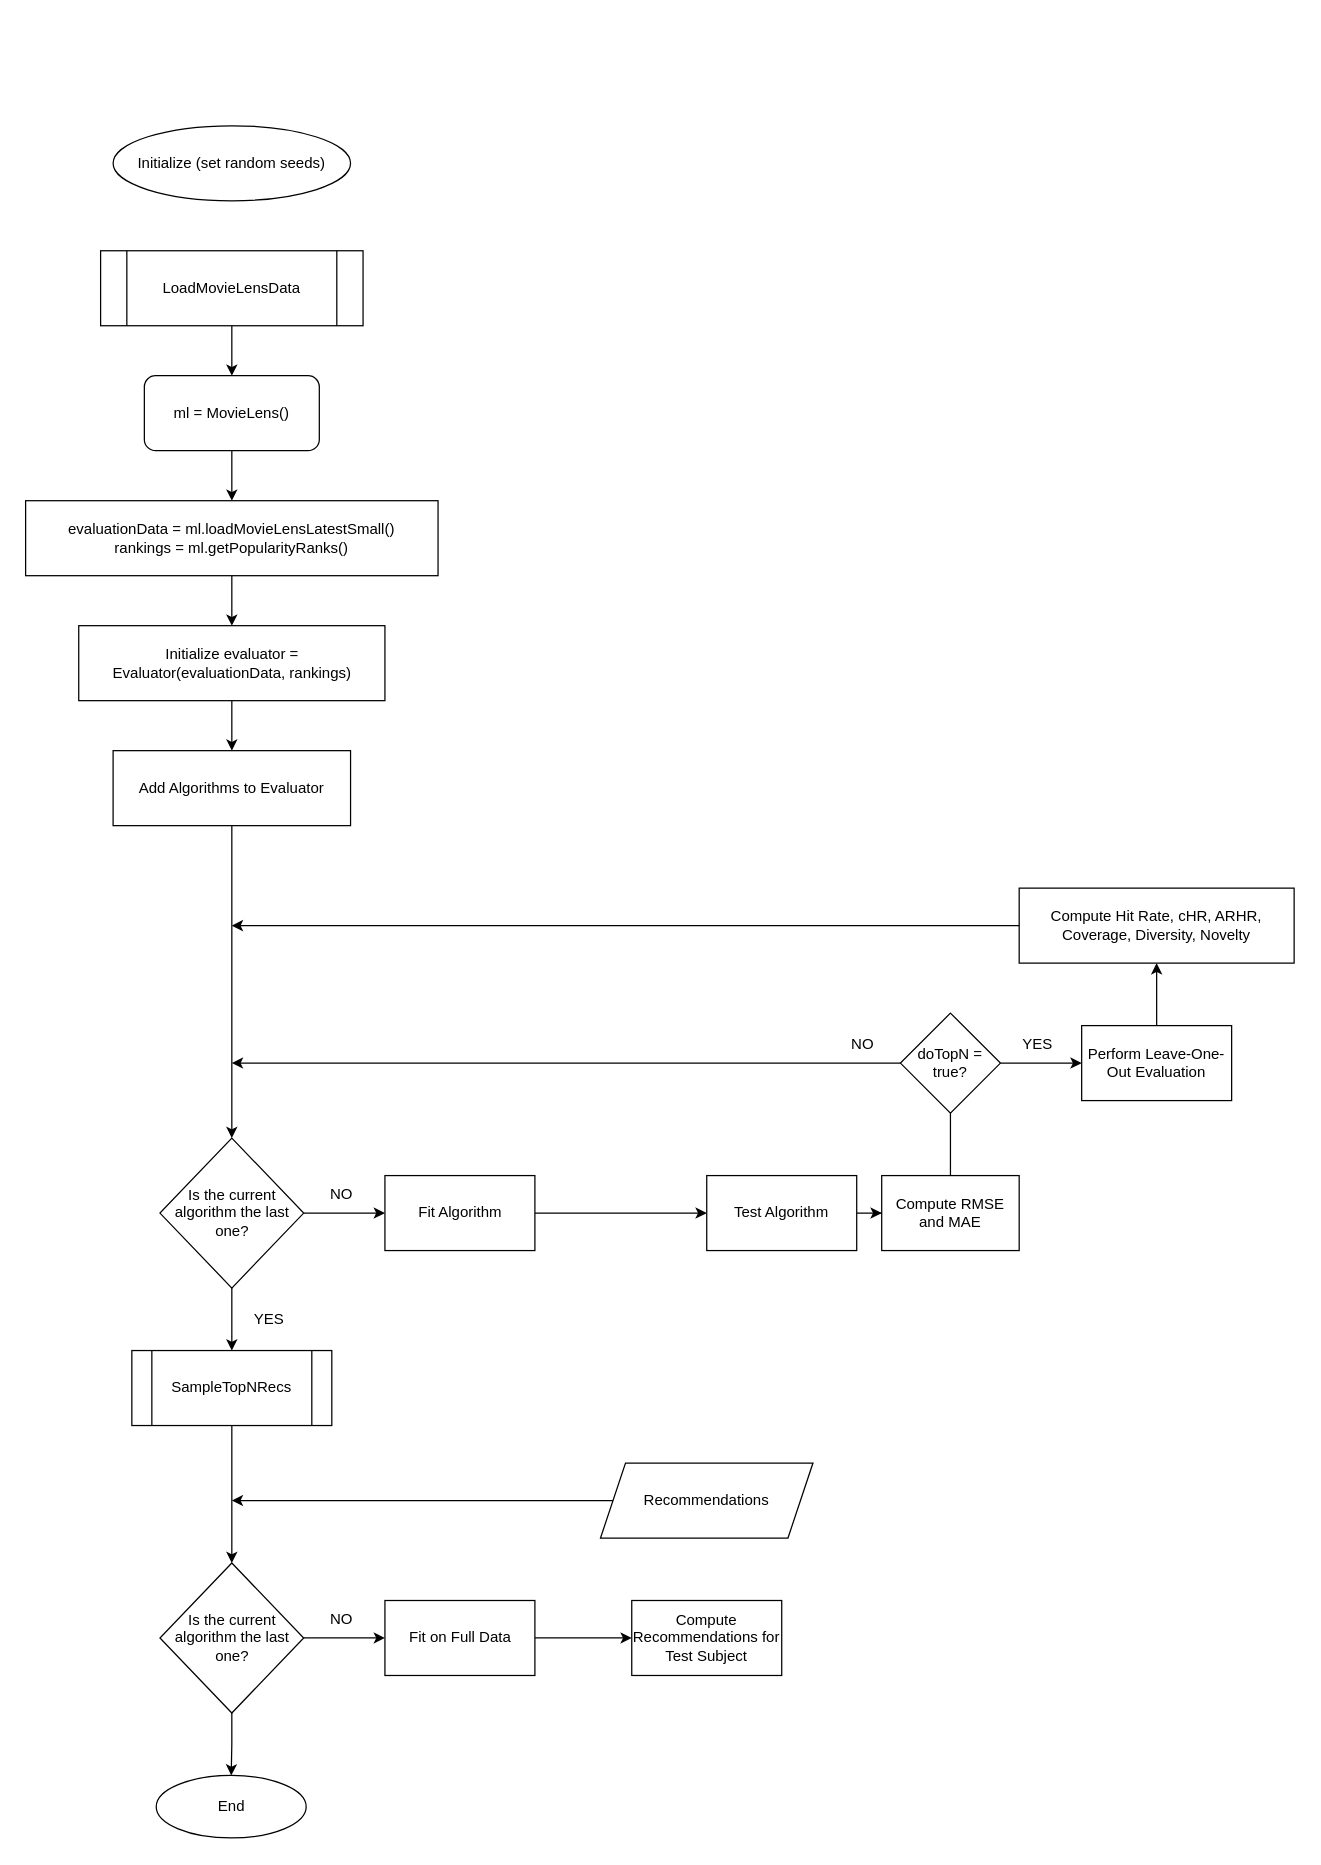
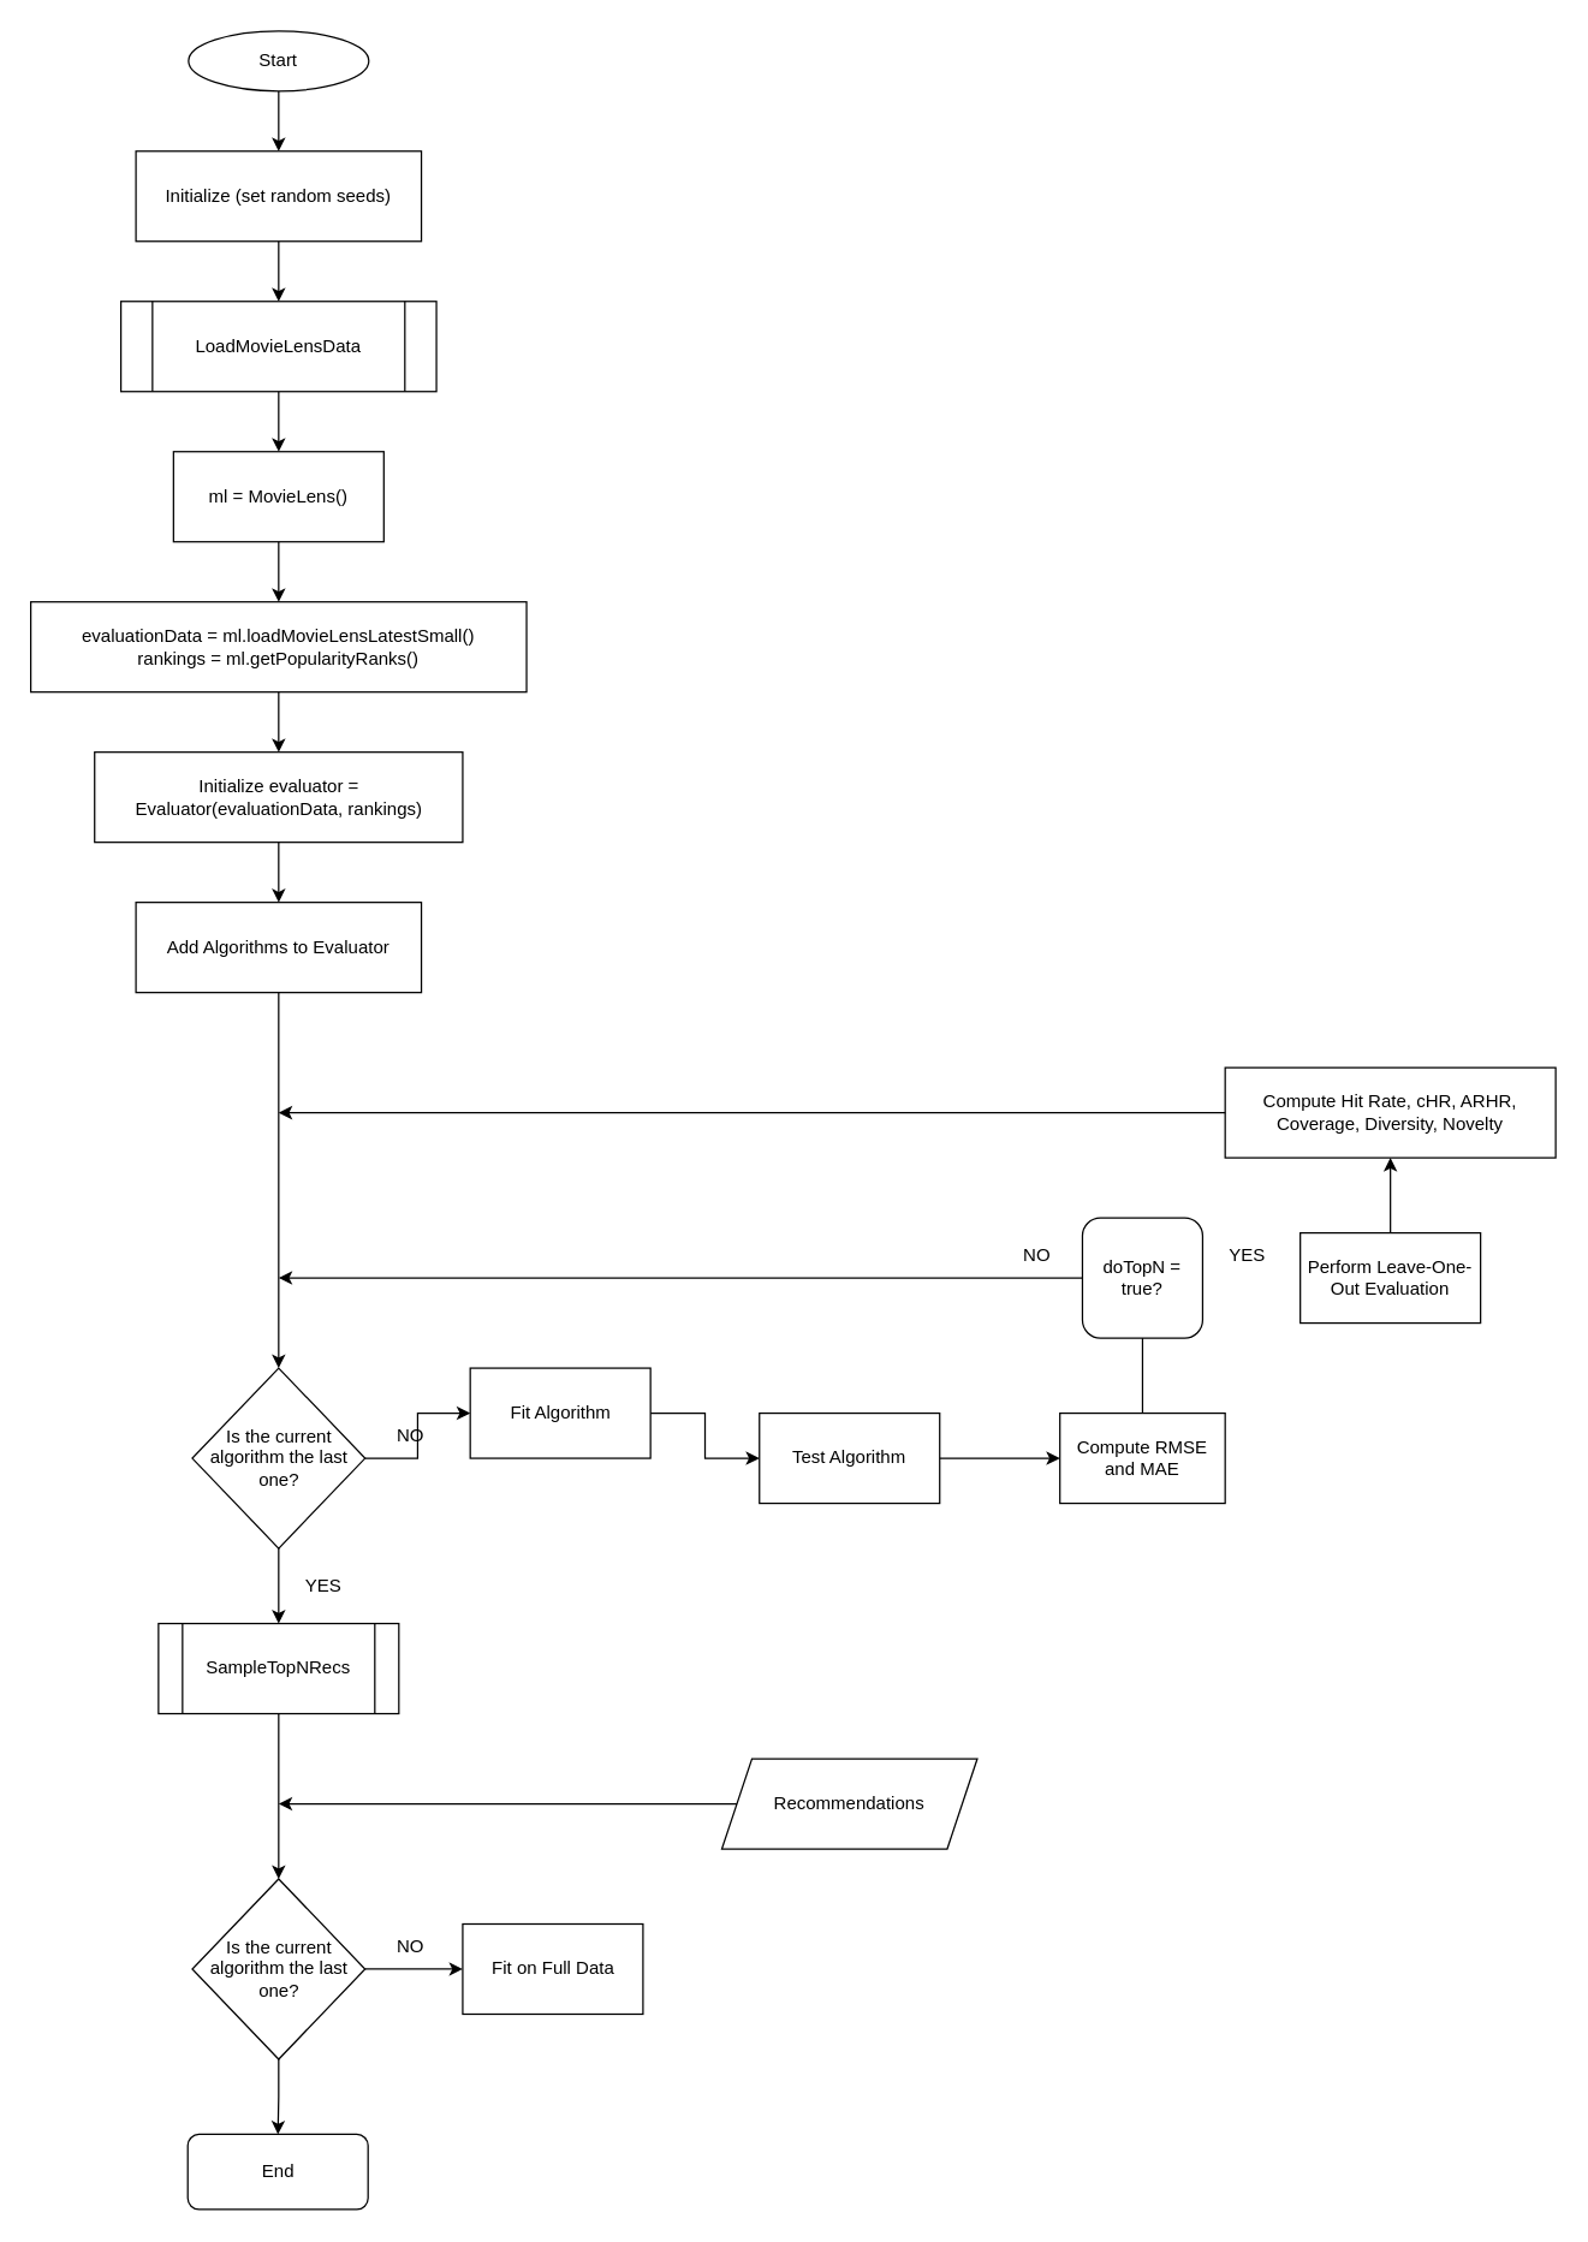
  <mxCell id="0" />
  <mxCell id="1" parent="0" />
- <mxCell id="4" value="End" style="ellipse;whiteSpace=wrap;html=1;" vertex="1" parent="1"><mxGeometry x="124.5" y="1420" width="120" height="50" as="geometry" /></mxCell>
- <mxCell id="6" value="Initialize (set random seeds)" style="ellipse;whiteSpace=wrap;html=1;" vertex="1" parent="1"><mxGeometry x="90" y="100" width="190" height="60" as="geometry" /></mxCell>
+ <mxCell id="2" value="" style="edgeStyle=orthogonalEdgeStyle;rounded=0;orthogonalLoop=1;jettySize=auto;html=1;" edge="1" parent="1" source="3" target="6"><mxGeometry relative="1" as="geometry" /></mxCell>
+ <mxCell id="3" value="Start" style="ellipse;whiteSpace=wrap;html=1;" vertex="1" parent="1"><mxGeometry x="125" y="20" width="120" height="40" as="geometry" /></mxCell>
+ <mxCell id="4" value="End" style="whiteSpace=wrap;html=1;rounded=1;" vertex="1" parent="1"><mxGeometry x="124.5" y="1420" width="120" height="50" as="geometry" /></mxCell>
+ <mxCell id="5" value="" style="edgeStyle=orthogonalEdgeStyle;rounded=0;orthogonalLoop=1;jettySize=auto;html=1;" edge="1" parent="1" source="6" target="8"><mxGeometry relative="1" as="geometry" /></mxCell>
+ <mxCell id="6" value="Initialize (set random seeds)" style="rounded=0;whiteSpace=wrap;html=1;" vertex="1" parent="1"><mxGeometry x="90" y="100" width="190" height="60" as="geometry" /></mxCell>
  <mxCell id="7" value="" style="edgeStyle=orthogonalEdgeStyle;rounded=0;orthogonalLoop=1;jettySize=auto;html=1;" edge="1" parent="1" source="8" target="10"><mxGeometry relative="1" as="geometry" /></mxCell>
  <mxCell id="8" value="LoadMovieLensData" style="shape=process;whiteSpace=wrap;html=1;backgroundOutline=1;" vertex="1" parent="1"><mxGeometry x="80" y="200" width="210" height="60" as="geometry" /></mxCell>
  <mxCell id="9" style="edgeStyle=orthogonalEdgeStyle;rounded=0;orthogonalLoop=1;jettySize=auto;html=1;" edge="1" parent="1" source="10" target="12"><mxGeometry relative="1" as="geometry" /></mxCell>
- <mxCell id="10" value="ml = MovieLens()" style="whiteSpace=wrap;html=1;rounded=1;" vertex="1" parent="1"><mxGeometry x="115" y="300" width="140" height="60" as="geometry" /></mxCell>
+ <mxCell id="10" value="ml = MovieLens()" style="rounded=0;whiteSpace=wrap;html=1;" vertex="1" parent="1"><mxGeometry x="115" y="300" width="140" height="60" as="geometry" /></mxCell>
  <mxCell id="11" value="" style="edgeStyle=orthogonalEdgeStyle;rounded=0;orthogonalLoop=1;jettySize=auto;html=1;" edge="1" parent="1" source="12" target="14"><mxGeometry relative="1" as="geometry" /></mxCell>
  <mxCell id="12" value="evaluationData = ml.loadMovieLensLatestSmall()&lt;div&gt;rankings = ml.getPopularityRanks()&lt;br&gt;&lt;/div&gt;" style="rounded=0;whiteSpace=wrap;html=1;" vertex="1" parent="1"><mxGeometry x="20" y="400" width="330" height="60" as="geometry" /></mxCell>
  <mxCell id="13" value="" style="edgeStyle=orthogonalEdgeStyle;rounded=0;orthogonalLoop=1;jettySize=auto;html=1;" edge="1" parent="1" source="14" target="16"><mxGeometry relative="1" as="geometry" /></mxCell>
  <mxCell id="14" value="Initialize evaluator = Evaluator(evaluationData, rankings)" style="rounded=0;whiteSpace=wrap;html=1;" vertex="1" parent="1"><mxGeometry x="62.5" y="500" width="245" height="60" as="geometry" /></mxCell>
  <mxCell id="15" value="" style="edgeStyle=orthogonalEdgeStyle;rounded=0;orthogonalLoop=1;jettySize=auto;html=1;" edge="1" parent="1" source="16" target="19"><mxGeometry relative="1" as="geometry" /></mxCell>
  <mxCell id="16" value="Add Algorithms to Evaluator" style="rounded=0;whiteSpace=wrap;html=1;" vertex="1" parent="1"><mxGeometry x="90" y="600" width="190" height="60" as="geometry" /></mxCell>
  <mxCell id="17" value="" style="edgeStyle=orthogonalEdgeStyle;rounded=0;orthogonalLoop=1;jettySize=auto;html=1;" edge="1" parent="1" source="19" target="21"><mxGeometry relative="1" as="geometry" /></mxCell>
  <mxCell id="18" value="" style="edgeStyle=orthogonalEdgeStyle;rounded=0;orthogonalLoop=1;jettySize=auto;html=1;" edge="1" parent="1" source="19" target="37"><mxGeometry relative="1" as="geometry" /></mxCell>
  <mxCell id="19" value="Is the current algorithm the last one?" style="rhombus;whiteSpace=wrap;html=1;" vertex="1" parent="1"><mxGeometry x="127.5" y="910" width="115" height="120" as="geometry" /></mxCell>
  <mxCell id="20" style="edgeStyle=orthogonalEdgeStyle;rounded=0;orthogonalLoop=1;jettySize=auto;html=1;entryX=0;entryY=0.5;entryDx=0;entryDy=0;" edge="1" parent="1" source="21" target="23"><mxGeometry relative="1" as="geometry" /></mxCell>
- <mxCell id="21" value="Fit Algorithm" style="rounded=0;whiteSpace=wrap;html=1;" vertex="1" parent="1"><mxGeometry x="307.5" y="940" width="120" height="60" as="geometry" /></mxCell>
+ <mxCell id="21" value="Fit Algorithm" style="rounded=0;whiteSpace=wrap;html=1;" vertex="1" parent="1"><mxGeometry x="312.5" y="910" width="120" height="60" as="geometry" /></mxCell>
  <mxCell id="22" style="edgeStyle=orthogonalEdgeStyle;rounded=0;orthogonalLoop=1;jettySize=auto;html=1;" edge="1" parent="1" source="23" target="25"><mxGeometry relative="1" as="geometry" /></mxCell>
- <mxCell id="23" value="Test Algorithm" style="rounded=0;whiteSpace=wrap;html=1;" vertex="1" parent="1"><mxGeometry x="565" y="940" width="120" height="60" as="geometry" /></mxCell>
+ <mxCell id="23" value="Test Algorithm" style="rounded=0;whiteSpace=wrap;html=1;" vertex="1" parent="1"><mxGeometry x="505" y="940" width="120" height="60" as="geometry" /></mxCell>
  <mxCell id="24" style="edgeStyle=orthogonalEdgeStyle;rounded=0;orthogonalLoop=1;jettySize=auto;html=1;entryX=0.5;entryY=1;entryDx=0;entryDy=0;endArrow=none;" edge="1" parent="1" source="25" target="27"><mxGeometry relative="1" as="geometry" /></mxCell>
  <mxCell id="25" value="Compute RMSE and MAE" style="rounded=0;whiteSpace=wrap;html=1;" vertex="1" parent="1"><mxGeometry x="705" y="940" width="110" height="60" as="geometry" /></mxCell>
- <mxCell id="26" value="" style="edgeStyle=orthogonalEdgeStyle;rounded=0;orthogonalLoop=1;jettySize=auto;html=1;" edge="1" parent="1" source="27" target="29"><mxGeometry relative="1" as="geometry" /></mxCell>
- <mxCell id="27" value="doTopN = true?" style="rhombus;whiteSpace=wrap;html=1;" vertex="1" parent="1"><mxGeometry x="720" y="810" width="80" height="80" as="geometry" /></mxCell>
+ <mxCell id="27" value="doTopN = true?" style="whiteSpace=wrap;html=1;rounded=1;" vertex="1" parent="1"><mxGeometry x="720" y="810" width="80" height="80" as="geometry" /></mxCell>
  <mxCell id="28" style="edgeStyle=orthogonalEdgeStyle;rounded=0;orthogonalLoop=1;jettySize=auto;html=1;entryX=0.5;entryY=1;entryDx=0;entryDy=0;" edge="1" parent="1" source="29" target="30"><mxGeometry relative="1" as="geometry" /></mxCell>
  <mxCell id="29" value="Perform Leave-One-Out Evaluation" style="rounded=0;whiteSpace=wrap;html=1;" vertex="1" parent="1"><mxGeometry x="865" y="820" width="120" height="60" as="geometry" /></mxCell>
  <mxCell id="30" value="Compute Hit Rate, cHR, ARHR, Coverage, Diversity, Novelty" style="rounded=0;whiteSpace=wrap;html=1;" vertex="1" parent="1"><mxGeometry x="815" y="710" width="220" height="60" as="geometry" /></mxCell>
  <mxCell id="31" value="" style="endArrow=classic;html=1;rounded=0;exitX=0;exitY=0.5;exitDx=0;exitDy=0;" edge="1" parent="1" source="27"><mxGeometry width="50" height="50" relative="1" as="geometry"><mxPoint x="455" y="870" as="sourcePoint" /><mxPoint x="185" y="850" as="targetPoint" /></mxGeometry></mxCell>
  <mxCell id="32" value="" style="endArrow=classic;html=1;rounded=0;exitX=0;exitY=0.5;exitDx=0;exitDy=0;" edge="1" parent="1" source="30"><mxGeometry width="50" height="50" relative="1" as="geometry"><mxPoint x="545" y="800" as="sourcePoint" /><mxPoint x="185" y="740" as="targetPoint" /></mxGeometry></mxCell>
  <mxCell id="33" value="NO" style="text;html=1;align=center;verticalAlign=middle;whiteSpace=wrap;rounded=0;" vertex="1" parent="1"><mxGeometry x="242.5" y="940" width="60" height="30" as="geometry" /></mxCell>
  <mxCell id="34" value="NO" style="text;html=1;align=center;verticalAlign=middle;whiteSpace=wrap;rounded=0;" vertex="1" parent="1"><mxGeometry x="660" y="820" width="60" height="30" as="geometry" /></mxCell>
  <mxCell id="35" value="YES" style="text;html=1;align=center;verticalAlign=middle;whiteSpace=wrap;rounded=0;" vertex="1" parent="1"><mxGeometry x="800" y="820" width="60" height="30" as="geometry" /></mxCell>
  <mxCell id="36" style="edgeStyle=orthogonalEdgeStyle;rounded=0;orthogonalLoop=1;jettySize=auto;html=1;" edge="1" parent="1" source="37" target="41"><mxGeometry relative="1" as="geometry" /></mxCell>
  <mxCell id="37" value="SampleTopNRecs" style="shape=process;whiteSpace=wrap;html=1;backgroundOutline=1;" vertex="1" parent="1"><mxGeometry x="105" y="1080" width="160" height="60" as="geometry" /></mxCell>
  <mxCell id="38" value="YES" style="text;html=1;align=center;verticalAlign=middle;whiteSpace=wrap;rounded=0;" vertex="1" parent="1"><mxGeometry x="185" y="1040" width="60" height="30" as="geometry" /></mxCell>
  <mxCell id="39" style="edgeStyle=orthogonalEdgeStyle;rounded=0;orthogonalLoop=1;jettySize=auto;html=1;" edge="1" parent="1" source="41" target="43"><mxGeometry relative="1" as="geometry" /></mxCell>
  <mxCell id="40" style="edgeStyle=orthogonalEdgeStyle;rounded=0;orthogonalLoop=1;jettySize=auto;html=1;" edge="1" parent="1" source="41" target="4"><mxGeometry relative="1" as="geometry" /></mxCell>
  <mxCell id="41" value="Is the current algorithm the last one?" style="rhombus;whiteSpace=wrap;html=1;" vertex="1" parent="1"><mxGeometry x="127.5" y="1250" width="115" height="120" as="geometry" /></mxCell>
- <mxCell id="42" style="edgeStyle=orthogonalEdgeStyle;rounded=0;orthogonalLoop=1;jettySize=auto;html=1;" edge="1" parent="1" source="43" target="44"><mxGeometry relative="1" as="geometry" /></mxCell>
  <mxCell id="43" value="Fit on Full Data" style="rounded=0;whiteSpace=wrap;html=1;" vertex="1" parent="1"><mxGeometry x="307.5" y="1280" width="120" height="60" as="geometry" /></mxCell>
- <mxCell id="44" value="Compute Recommendations for Test Subject" style="rounded=0;whiteSpace=wrap;html=1;" vertex="1" parent="1"><mxGeometry x="505" y="1280" width="120" height="60" as="geometry" /></mxCell>
  <mxCell id="45" value="Recommendations" style="shape=parallelogram;perimeter=parallelogramPerimeter;whiteSpace=wrap;html=1;fixedSize=1;" vertex="1" parent="1"><mxGeometry x="480" y="1170" width="170" height="60" as="geometry" /></mxCell>
  <mxCell id="46" value="" style="endArrow=classic;html=1;rounded=0;exitX=0;exitY=0.5;exitDx=0;exitDy=0;" edge="1" parent="1" source="45"><mxGeometry width="50" height="50" relative="1" as="geometry"><mxPoint x="375" y="1190" as="sourcePoint" /><mxPoint x="185" y="1200" as="targetPoint" /></mxGeometry></mxCell>
  <mxCell id="47" value="NO" style="text;html=1;align=center;verticalAlign=middle;whiteSpace=wrap;rounded=0;" vertex="1" parent="1"><mxGeometry x="242.5" y="1280" width="60" height="30" as="geometry" /></mxCell>
